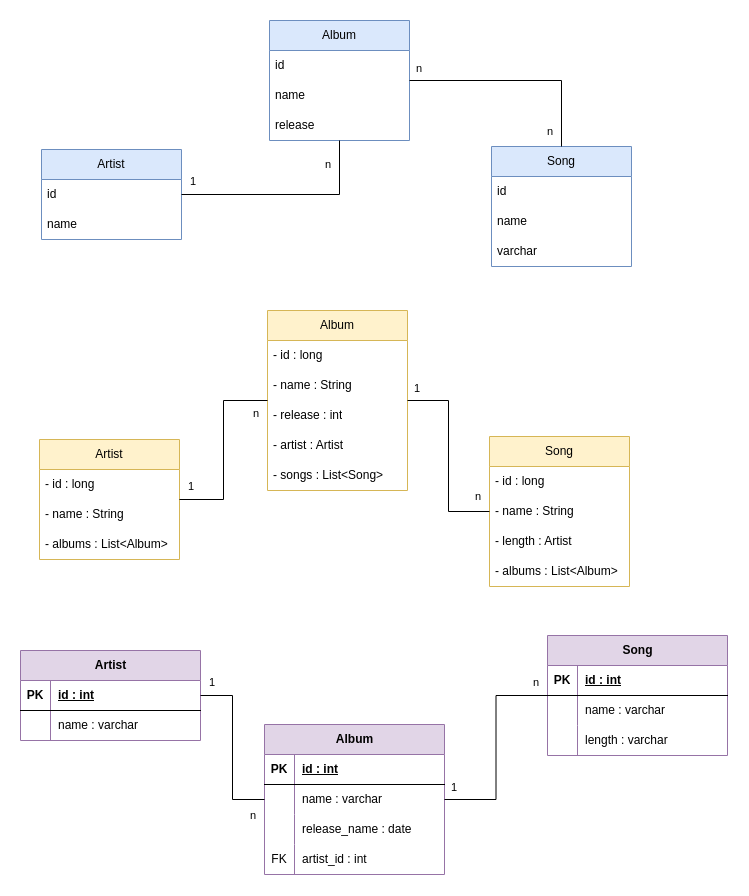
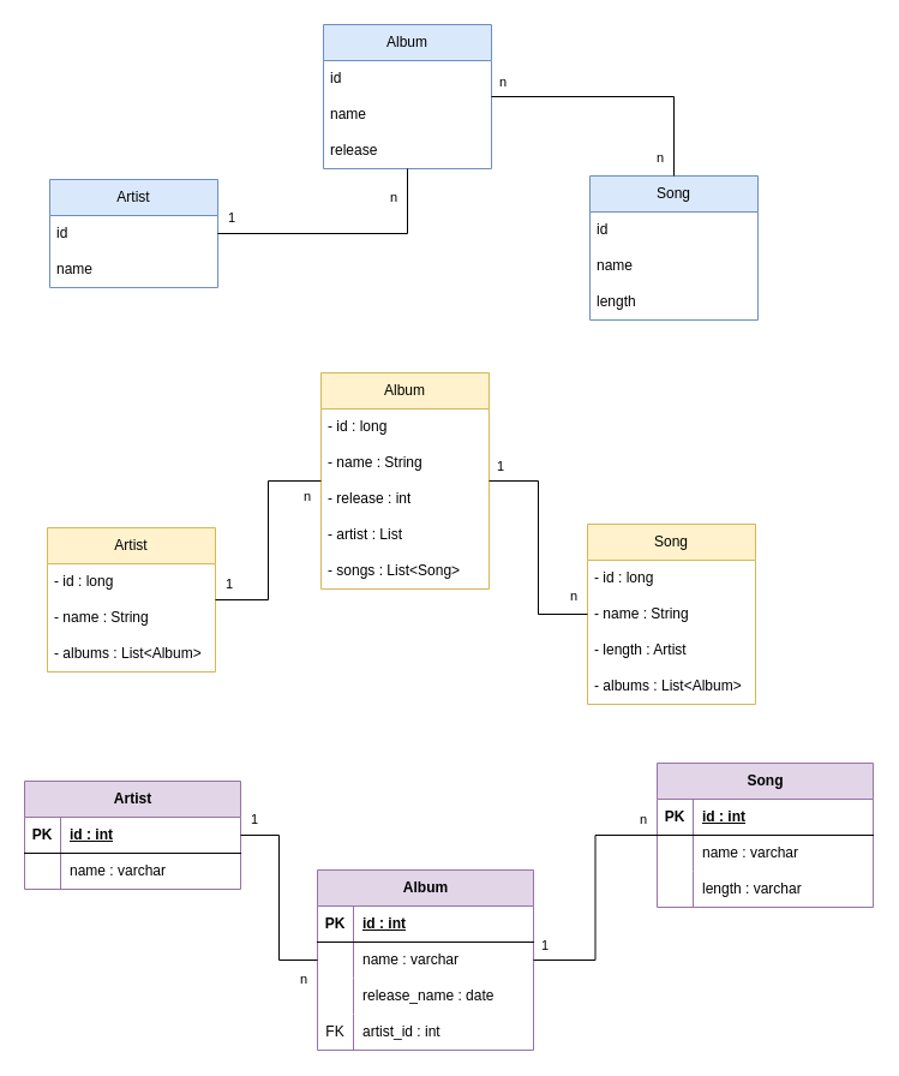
  <mxCell id="0" />
  <mxCell id="1" parent="0" />
  <mxCell id="2" value="Artist" style="swimlane;fontStyle=0;childLayout=stackLayout;horizontal=1;startSize=30;horizontalStack=0;resizeParent=1;resizeParentMax=0;resizeLast=0;collapsible=1;marginBottom=0;whiteSpace=wrap;html=1;fillColor=#dae8fc;strokeColor=#6c8ebf;" parent="1" vertex="1"><mxGeometry x="41" y="149" width="140" height="90" as="geometry" /></mxCell>
  <mxCell id="3" value="id" style="text;strokeColor=none;fillColor=none;align=left;verticalAlign=middle;spacingLeft=4;spacingRight=4;overflow=hidden;points=[[0,0.5],[1,0.5]];portConstraint=eastwest;rotatable=0;whiteSpace=wrap;html=1;" parent="2" vertex="1"><mxGeometry y="30" width="140" height="30" as="geometry" /></mxCell>
  <mxCell id="4" value="name" style="text;strokeColor=none;fillColor=none;align=left;verticalAlign=middle;spacingLeft=4;spacingRight=4;overflow=hidden;points=[[0,0.5],[1,0.5]];portConstraint=eastwest;rotatable=0;whiteSpace=wrap;html=1;" parent="2" vertex="1"><mxGeometry y="60" width="140" height="30" as="geometry" /></mxCell>
  <mxCell id="5" value="Album" style="swimlane;fontStyle=0;childLayout=stackLayout;horizontal=1;startSize=30;horizontalStack=0;resizeParent=1;resizeParentMax=0;resizeLast=0;collapsible=1;marginBottom=0;whiteSpace=wrap;html=1;fillColor=#dae8fc;strokeColor=#6c8ebf;" parent="1" vertex="1"><mxGeometry x="269" y="20" width="140" height="120" as="geometry" /></mxCell>
  <mxCell id="6" value="id" style="text;strokeColor=none;fillColor=none;align=left;verticalAlign=middle;spacingLeft=4;spacingRight=4;overflow=hidden;points=[[0,0.5],[1,0.5]];portConstraint=eastwest;rotatable=0;whiteSpace=wrap;html=1;" parent="5" vertex="1"><mxGeometry y="30" width="140" height="30" as="geometry" /></mxCell>
  <mxCell id="7" value="name" style="text;strokeColor=none;fillColor=none;align=left;verticalAlign=middle;spacingLeft=4;spacingRight=4;overflow=hidden;points=[[0,0.5],[1,0.5]];portConstraint=eastwest;rotatable=0;whiteSpace=wrap;html=1;" parent="5" vertex="1"><mxGeometry y="60" width="140" height="30" as="geometry" /></mxCell>
  <mxCell id="8" value="release" style="text;strokeColor=none;fillColor=none;align=left;verticalAlign=middle;spacingLeft=4;spacingRight=4;overflow=hidden;points=[[0,0.5],[1,0.5]];portConstraint=eastwest;rotatable=0;whiteSpace=wrap;html=1;" parent="5" vertex="1"><mxGeometry y="90" width="140" height="30" as="geometry" /></mxCell>
  <mxCell id="9" value="Song" style="swimlane;fontStyle=0;childLayout=stackLayout;horizontal=1;startSize=30;horizontalStack=0;resizeParent=1;resizeParentMax=0;resizeLast=0;collapsible=1;marginBottom=0;whiteSpace=wrap;html=1;fillColor=#dae8fc;strokeColor=#6c8ebf;" parent="1" vertex="1"><mxGeometry x="491" y="146" width="140" height="120" as="geometry" /></mxCell>
  <mxCell id="10" value="id" style="text;strokeColor=none;fillColor=none;align=left;verticalAlign=middle;spacingLeft=4;spacingRight=4;overflow=hidden;points=[[0,0.5],[1,0.5]];portConstraint=eastwest;rotatable=0;whiteSpace=wrap;html=1;" parent="9" vertex="1"><mxGeometry y="30" width="140" height="30" as="geometry" /></mxCell>
  <mxCell id="11" value="name" style="text;strokeColor=none;fillColor=none;align=left;verticalAlign=middle;spacingLeft=4;spacingRight=4;overflow=hidden;points=[[0,0.5],[1,0.5]];portConstraint=eastwest;rotatable=0;whiteSpace=wrap;html=1;" parent="9" vertex="1"><mxGeometry y="60" width="140" height="30" as="geometry" /></mxCell>
- <mxCell id="12" value="varchar" style="text;strokeColor=none;fillColor=none;align=left;verticalAlign=middle;spacingLeft=4;spacingRight=4;overflow=hidden;points=[[0,0.5],[1,0.5]];portConstraint=eastwest;rotatable=0;whiteSpace=wrap;html=1;" parent="9" vertex="1"><mxGeometry y="90" width="140" height="30" as="geometry" /></mxCell>
+ <mxCell id="12" value="length" style="text;strokeColor=none;fillColor=none;align=left;verticalAlign=middle;spacingLeft=4;spacingRight=4;overflow=hidden;points=[[0,0.5],[1,0.5]];portConstraint=eastwest;rotatable=0;whiteSpace=wrap;html=1;" parent="9" vertex="1"><mxGeometry y="90" width="140" height="30" as="geometry" /></mxCell>
  <mxCell id="13" value="" style="endArrow=none;html=1;rounded=0;edgeStyle=orthogonalEdgeStyle;endFill=0;" parent="1" source="2" target="5" edge="1"><mxGeometry relative="1" as="geometry"><mxPoint x="224" y="416" as="sourcePoint" /><mxPoint x="384" y="416" as="targetPoint" /></mxGeometry></mxCell>
  <mxCell id="14" value="1" style="edgeLabel;resizable=0;html=1;align=left;verticalAlign=bottom;" parent="13" connectable="0" vertex="1"><mxGeometry x="-1" relative="1" as="geometry"><mxPoint x="7" y="-5" as="offset" /></mxGeometry></mxCell>
  <mxCell id="15" value="n" style="edgeLabel;resizable=0;html=1;align=right;verticalAlign=bottom;" parent="13" connectable="0" vertex="1"><mxGeometry x="1" relative="1" as="geometry"><mxPoint x="-8" y="32" as="offset" /></mxGeometry></mxCell>
  <mxCell id="16" value="" style="endArrow=none;html=1;rounded=0;edgeStyle=orthogonalEdgeStyle;endFill=0;" parent="1" source="5" target="9" edge="1"><mxGeometry relative="1" as="geometry"><mxPoint x="234" y="426" as="sourcePoint" /><mxPoint x="394" y="426" as="targetPoint" /></mxGeometry></mxCell>
  <mxCell id="17" value="n" style="edgeLabel;resizable=0;html=1;align=left;verticalAlign=bottom;" parent="16" connectable="0" vertex="1"><mxGeometry x="-1" relative="1" as="geometry"><mxPoint x="5" y="-4" as="offset" /></mxGeometry></mxCell>
  <mxCell id="18" value="n" style="edgeLabel;resizable=0;html=1;align=right;verticalAlign=bottom;" parent="16" connectable="0" vertex="1"><mxGeometry x="1" relative="1" as="geometry"><mxPoint x="-8" y="-7" as="offset" /></mxGeometry></mxCell>
  <mxCell id="19" value="Artist" style="swimlane;fontStyle=0;childLayout=stackLayout;horizontal=1;startSize=30;horizontalStack=0;resizeParent=1;resizeParentMax=0;resizeLast=0;collapsible=1;marginBottom=0;whiteSpace=wrap;html=1;fillColor=#fff2cc;strokeColor=#d6b656;" parent="1" vertex="1"><mxGeometry x="39" y="439" width="140" height="120" as="geometry" /></mxCell>
  <mxCell id="20" value="- id : long" style="text;strokeColor=none;fillColor=none;align=left;verticalAlign=middle;spacingLeft=4;spacingRight=4;overflow=hidden;points=[[0,0.5],[1,0.5]];portConstraint=eastwest;rotatable=0;whiteSpace=wrap;html=1;" parent="19" vertex="1"><mxGeometry y="30" width="140" height="30" as="geometry" /></mxCell>
  <mxCell id="21" value="- name : String" style="text;strokeColor=none;fillColor=none;align=left;verticalAlign=middle;spacingLeft=4;spacingRight=4;overflow=hidden;points=[[0,0.5],[1,0.5]];portConstraint=eastwest;rotatable=0;whiteSpace=wrap;html=1;" parent="19" vertex="1"><mxGeometry y="60" width="140" height="30" as="geometry" /></mxCell>
  <mxCell id="22" value="- albums : List&amp;lt;Album&amp;gt;" style="text;strokeColor=none;fillColor=none;align=left;verticalAlign=middle;spacingLeft=4;spacingRight=4;overflow=hidden;points=[[0,0.5],[1,0.5]];portConstraint=eastwest;rotatable=0;whiteSpace=wrap;html=1;" parent="19" vertex="1"><mxGeometry y="90" width="140" height="30" as="geometry" /></mxCell>
  <mxCell id="23" value="Album" style="swimlane;fontStyle=0;childLayout=stackLayout;horizontal=1;startSize=30;horizontalStack=0;resizeParent=1;resizeParentMax=0;resizeLast=0;collapsible=1;marginBottom=0;whiteSpace=wrap;html=1;fillColor=#fff2cc;strokeColor=#d6b656;" parent="1" vertex="1"><mxGeometry x="267" y="310" width="140" height="180" as="geometry" /></mxCell>
  <mxCell id="24" value="- id : long" style="text;strokeColor=none;fillColor=none;align=left;verticalAlign=middle;spacingLeft=4;spacingRight=4;overflow=hidden;points=[[0,0.5],[1,0.5]];portConstraint=eastwest;rotatable=0;whiteSpace=wrap;html=1;" parent="23" vertex="1"><mxGeometry y="30" width="140" height="30" as="geometry" /></mxCell>
  <mxCell id="25" value="- name : String" style="text;strokeColor=none;fillColor=none;align=left;verticalAlign=middle;spacingLeft=4;spacingRight=4;overflow=hidden;points=[[0,0.5],[1,0.5]];portConstraint=eastwest;rotatable=0;whiteSpace=wrap;html=1;" parent="23" vertex="1"><mxGeometry y="60" width="140" height="30" as="geometry" /></mxCell>
  <mxCell id="26" value="- release : int" style="text;strokeColor=none;fillColor=none;align=left;verticalAlign=middle;spacingLeft=4;spacingRight=4;overflow=hidden;points=[[0,0.5],[1,0.5]];portConstraint=eastwest;rotatable=0;whiteSpace=wrap;html=1;" parent="23" vertex="1"><mxGeometry y="90" width="140" height="30" as="geometry" /></mxCell>
- <mxCell id="27" value="- artist : Artist" style="text;strokeColor=none;fillColor=none;align=left;verticalAlign=middle;spacingLeft=4;spacingRight=4;overflow=hidden;points=[[0,0.5],[1,0.5]];portConstraint=eastwest;rotatable=0;whiteSpace=wrap;html=1;" parent="23" vertex="1"><mxGeometry y="120" width="140" height="30" as="geometry" /></mxCell>
+ <mxCell id="27" value="- artist : List" style="text;strokeColor=none;fillColor=none;align=left;verticalAlign=middle;spacingLeft=4;spacingRight=4;overflow=hidden;points=[[0,0.5],[1,0.5]];portConstraint=eastwest;rotatable=0;whiteSpace=wrap;html=1;" parent="23" vertex="1"><mxGeometry y="120" width="140" height="30" as="geometry" /></mxCell>
  <mxCell id="28" value="- songs : List&amp;lt;Song&amp;gt;" style="text;strokeColor=none;fillColor=none;align=left;verticalAlign=middle;spacingLeft=4;spacingRight=4;overflow=hidden;points=[[0,0.5],[1,0.5]];portConstraint=eastwest;rotatable=0;whiteSpace=wrap;html=1;" parent="23" vertex="1"><mxGeometry y="150" width="140" height="30" as="geometry" /></mxCell>
  <mxCell id="29" value="Song" style="swimlane;fontStyle=0;childLayout=stackLayout;horizontal=1;startSize=30;horizontalStack=0;resizeParent=1;resizeParentMax=0;resizeLast=0;collapsible=1;marginBottom=0;whiteSpace=wrap;html=1;fillColor=#fff2cc;strokeColor=#d6b656;" parent="1" vertex="1"><mxGeometry x="489" y="436" width="140" height="150" as="geometry" /></mxCell>
  <mxCell id="30" value="- id : long" style="text;strokeColor=none;fillColor=none;align=left;verticalAlign=middle;spacingLeft=4;spacingRight=4;overflow=hidden;points=[[0,0.5],[1,0.5]];portConstraint=eastwest;rotatable=0;whiteSpace=wrap;html=1;" parent="29" vertex="1"><mxGeometry y="30" width="140" height="30" as="geometry" /></mxCell>
  <mxCell id="31" value="- name : String" style="text;strokeColor=none;fillColor=none;align=left;verticalAlign=middle;spacingLeft=4;spacingRight=4;overflow=hidden;points=[[0,0.5],[1,0.5]];portConstraint=eastwest;rotatable=0;whiteSpace=wrap;html=1;" parent="29" vertex="1"><mxGeometry y="60" width="140" height="30" as="geometry" /></mxCell>
  <mxCell id="32" value="- length : Artist" style="text;strokeColor=none;fillColor=none;align=left;verticalAlign=middle;spacingLeft=4;spacingRight=4;overflow=hidden;points=[[0,0.5],[1,0.5]];portConstraint=eastwest;rotatable=0;whiteSpace=wrap;html=1;" parent="29" vertex="1"><mxGeometry y="90" width="140" height="30" as="geometry" /></mxCell>
  <mxCell id="33" value="- albums : List&amp;lt;Album&amp;gt;" style="text;strokeColor=none;fillColor=none;align=left;verticalAlign=middle;spacingLeft=4;spacingRight=4;overflow=hidden;points=[[0,0.5],[1,0.5]];portConstraint=eastwest;rotatable=0;whiteSpace=wrap;html=1;" parent="29" vertex="1"><mxGeometry y="120" width="140" height="30" as="geometry" /></mxCell>
  <mxCell id="34" value="" style="endArrow=none;html=1;rounded=0;edgeStyle=orthogonalEdgeStyle;endFill=0;" parent="1" source="19" target="23" edge="1"><mxGeometry relative="1" as="geometry"><mxPoint x="222" y="706" as="sourcePoint" /><mxPoint x="382" y="706" as="targetPoint" /></mxGeometry></mxCell>
  <mxCell id="35" value="1" style="edgeLabel;resizable=0;html=1;align=left;verticalAlign=bottom;" parent="34" connectable="0" vertex="1"><mxGeometry x="-1" relative="1" as="geometry"><mxPoint x="7" y="-5" as="offset" /></mxGeometry></mxCell>
  <mxCell id="36" value="n" style="edgeLabel;resizable=0;html=1;align=right;verticalAlign=bottom;" parent="34" connectable="0" vertex="1"><mxGeometry x="1" relative="1" as="geometry"><mxPoint x="-8" y="21" as="offset" /></mxGeometry></mxCell>
  <mxCell id="37" value="" style="endArrow=none;html=1;rounded=0;edgeStyle=orthogonalEdgeStyle;endFill=0;" parent="1" source="23" target="29" edge="1"><mxGeometry relative="1" as="geometry"><mxPoint x="232" y="716" as="sourcePoint" /><mxPoint x="392" y="716" as="targetPoint" /></mxGeometry></mxCell>
  <mxCell id="38" value="1" style="edgeLabel;resizable=0;html=1;align=left;verticalAlign=bottom;" parent="37" connectable="0" vertex="1"><mxGeometry x="-1" relative="1" as="geometry"><mxPoint x="5" y="-4" as="offset" /></mxGeometry></mxCell>
  <mxCell id="39" value="n" style="edgeLabel;resizable=0;html=1;align=right;verticalAlign=bottom;" parent="37" connectable="0" vertex="1"><mxGeometry x="1" relative="1" as="geometry"><mxPoint x="-8" y="-7" as="offset" /></mxGeometry></mxCell>
  <mxCell id="40" value="Artist" style="shape=table;startSize=30;container=1;collapsible=1;childLayout=tableLayout;fixedRows=1;rowLines=0;fontStyle=1;align=center;resizeLast=1;html=1;fillColor=#e1d5e7;strokeColor=#9673a6;" parent="1" vertex="1"><mxGeometry x="20" y="650" width="180" height="90" as="geometry" /></mxCell>
  <mxCell id="41" value="" style="shape=tableRow;horizontal=0;startSize=0;swimlaneHead=0;swimlaneBody=0;fillColor=none;collapsible=0;dropTarget=0;points=[[0,0.5],[1,0.5]];portConstraint=eastwest;top=0;left=0;right=0;bottom=1;" parent="40" vertex="1"><mxGeometry y="30" width="180" height="30" as="geometry" /></mxCell>
  <mxCell id="42" value="PK" style="shape=partialRectangle;connectable=0;fillColor=none;top=0;left=0;bottom=0;right=0;fontStyle=1;overflow=hidden;whiteSpace=wrap;html=1;" parent="41" vertex="1"><mxGeometry width="30" height="30" as="geometry"><mxRectangle width="30" height="30" as="alternateBounds" /></mxGeometry></mxCell>
  <mxCell id="43" value="id : int" style="shape=partialRectangle;connectable=0;fillColor=none;top=0;left=0;bottom=0;right=0;align=left;spacingLeft=6;fontStyle=5;overflow=hidden;whiteSpace=wrap;html=1;" parent="41" vertex="1"><mxGeometry x="30" width="150" height="30" as="geometry"><mxRectangle width="150" height="30" as="alternateBounds" /></mxGeometry></mxCell>
  <mxCell id="44" value="" style="shape=tableRow;horizontal=0;startSize=0;swimlaneHead=0;swimlaneBody=0;fillColor=none;collapsible=0;dropTarget=0;points=[[0,0.5],[1,0.5]];portConstraint=eastwest;top=0;left=0;right=0;bottom=0;" parent="40" vertex="1"><mxGeometry y="60" width="180" height="30" as="geometry" /></mxCell>
  <mxCell id="45" value="" style="shape=partialRectangle;connectable=0;fillColor=none;top=0;left=0;bottom=0;right=0;editable=1;overflow=hidden;whiteSpace=wrap;html=1;" parent="44" vertex="1"><mxGeometry width="30" height="30" as="geometry"><mxRectangle width="30" height="30" as="alternateBounds" /></mxGeometry></mxCell>
  <mxCell id="46" value="name : varchar" style="shape=partialRectangle;connectable=0;fillColor=none;top=0;left=0;bottom=0;right=0;align=left;spacingLeft=6;overflow=hidden;whiteSpace=wrap;html=1;" parent="44" vertex="1"><mxGeometry x="30" width="150" height="30" as="geometry"><mxRectangle width="150" height="30" as="alternateBounds" /></mxGeometry></mxCell>
  <mxCell id="47" value="Album" style="shape=table;startSize=30;container=1;collapsible=1;childLayout=tableLayout;fixedRows=1;rowLines=0;fontStyle=1;align=center;resizeLast=1;html=1;fillColor=#e1d5e7;strokeColor=#9673a6;" parent="1" vertex="1"><mxGeometry x="264" y="724" width="180" height="150" as="geometry" /></mxCell>
  <mxCell id="48" value="" style="shape=tableRow;horizontal=0;startSize=0;swimlaneHead=0;swimlaneBody=0;fillColor=none;collapsible=0;dropTarget=0;points=[[0,0.5],[1,0.5]];portConstraint=eastwest;top=0;left=0;right=0;bottom=1;" parent="47" vertex="1"><mxGeometry y="30" width="180" height="30" as="geometry" /></mxCell>
  <mxCell id="49" value="PK" style="shape=partialRectangle;connectable=0;fillColor=none;top=0;left=0;bottom=0;right=0;fontStyle=1;overflow=hidden;whiteSpace=wrap;html=1;" parent="48" vertex="1"><mxGeometry width="30" height="30" as="geometry"><mxRectangle width="30" height="30" as="alternateBounds" /></mxGeometry></mxCell>
  <mxCell id="50" value="id : int" style="shape=partialRectangle;connectable=0;fillColor=none;top=0;left=0;bottom=0;right=0;align=left;spacingLeft=6;fontStyle=5;overflow=hidden;whiteSpace=wrap;html=1;" parent="48" vertex="1"><mxGeometry x="30" width="150" height="30" as="geometry"><mxRectangle width="150" height="30" as="alternateBounds" /></mxGeometry></mxCell>
  <mxCell id="51" value="" style="shape=tableRow;horizontal=0;startSize=0;swimlaneHead=0;swimlaneBody=0;fillColor=none;collapsible=0;dropTarget=0;points=[[0,0.5],[1,0.5]];portConstraint=eastwest;top=0;left=0;right=0;bottom=0;" parent="47" vertex="1"><mxGeometry y="60" width="180" height="30" as="geometry" /></mxCell>
  <mxCell id="52" value="" style="shape=partialRectangle;connectable=0;fillColor=none;top=0;left=0;bottom=0;right=0;editable=1;overflow=hidden;whiteSpace=wrap;html=1;" parent="51" vertex="1"><mxGeometry width="30" height="30" as="geometry"><mxRectangle width="30" height="30" as="alternateBounds" /></mxGeometry></mxCell>
  <mxCell id="53" value="name : varchar" style="shape=partialRectangle;connectable=0;fillColor=none;top=0;left=0;bottom=0;right=0;align=left;spacingLeft=6;overflow=hidden;whiteSpace=wrap;html=1;" parent="51" vertex="1"><mxGeometry x="30" width="150" height="30" as="geometry"><mxRectangle width="150" height="30" as="alternateBounds" /></mxGeometry></mxCell>
  <mxCell id="54" value="" style="shape=tableRow;horizontal=0;startSize=0;swimlaneHead=0;swimlaneBody=0;fillColor=none;collapsible=0;dropTarget=0;points=[[0,0.5],[1,0.5]];portConstraint=eastwest;top=0;left=0;right=0;bottom=0;" parent="47" vertex="1"><mxGeometry y="90" width="180" height="30" as="geometry" /></mxCell>
  <mxCell id="55" value="" style="shape=partialRectangle;connectable=0;fillColor=none;top=0;left=0;bottom=0;right=0;editable=1;overflow=hidden;whiteSpace=wrap;html=1;" parent="54" vertex="1"><mxGeometry width="30" height="30" as="geometry"><mxRectangle width="30" height="30" as="alternateBounds" /></mxGeometry></mxCell>
  <mxCell id="56" value="release_name : date" style="shape=partialRectangle;connectable=0;fillColor=none;top=0;left=0;bottom=0;right=0;align=left;spacingLeft=6;overflow=hidden;whiteSpace=wrap;html=1;" parent="54" vertex="1"><mxGeometry x="30" width="150" height="30" as="geometry"><mxRectangle width="150" height="30" as="alternateBounds" /></mxGeometry></mxCell>
  <mxCell id="57" value="" style="shape=tableRow;horizontal=0;startSize=0;swimlaneHead=0;swimlaneBody=0;fillColor=none;collapsible=0;dropTarget=0;points=[[0,0.5],[1,0.5]];portConstraint=eastwest;top=0;left=0;right=0;bottom=0;" parent="47" vertex="1"><mxGeometry y="120" width="180" height="30" as="geometry" /></mxCell>
  <mxCell id="58" value="FK" style="shape=partialRectangle;connectable=0;fillColor=none;top=0;left=0;bottom=0;right=0;editable=1;overflow=hidden;whiteSpace=wrap;html=1;" parent="57" vertex="1"><mxGeometry width="30" height="30" as="geometry"><mxRectangle width="30" height="30" as="alternateBounds" /></mxGeometry></mxCell>
  <mxCell id="59" value="artist_id : int" style="shape=partialRectangle;connectable=0;fillColor=none;top=0;left=0;bottom=0;right=0;align=left;spacingLeft=6;overflow=hidden;whiteSpace=wrap;html=1;" parent="57" vertex="1"><mxGeometry x="30" width="150" height="30" as="geometry"><mxRectangle width="150" height="30" as="alternateBounds" /></mxGeometry></mxCell>
  <mxCell id="60" value="Song" style="shape=table;startSize=30;container=1;collapsible=1;childLayout=tableLayout;fixedRows=1;rowLines=0;fontStyle=1;align=center;resizeLast=1;html=1;fillColor=#e1d5e7;strokeColor=#9673a6;" parent="1" vertex="1"><mxGeometry x="547" y="635" width="180" height="120" as="geometry" /></mxCell>
  <mxCell id="61" value="" style="shape=tableRow;horizontal=0;startSize=0;swimlaneHead=0;swimlaneBody=0;fillColor=none;collapsible=0;dropTarget=0;points=[[0,0.5],[1,0.5]];portConstraint=eastwest;top=0;left=0;right=0;bottom=1;" parent="60" vertex="1"><mxGeometry y="30" width="180" height="30" as="geometry" /></mxCell>
  <mxCell id="62" value="PK" style="shape=partialRectangle;connectable=0;fillColor=none;top=0;left=0;bottom=0;right=0;fontStyle=1;overflow=hidden;whiteSpace=wrap;html=1;" parent="61" vertex="1"><mxGeometry width="30" height="30" as="geometry"><mxRectangle width="30" height="30" as="alternateBounds" /></mxGeometry></mxCell>
  <mxCell id="63" value="id : int" style="shape=partialRectangle;connectable=0;fillColor=none;top=0;left=0;bottom=0;right=0;align=left;spacingLeft=6;fontStyle=5;overflow=hidden;whiteSpace=wrap;html=1;" parent="61" vertex="1"><mxGeometry x="30" width="150" height="30" as="geometry"><mxRectangle width="150" height="30" as="alternateBounds" /></mxGeometry></mxCell>
  <mxCell id="64" value="" style="shape=tableRow;horizontal=0;startSize=0;swimlaneHead=0;swimlaneBody=0;fillColor=none;collapsible=0;dropTarget=0;points=[[0,0.5],[1,0.5]];portConstraint=eastwest;top=0;left=0;right=0;bottom=0;" parent="60" vertex="1"><mxGeometry y="60" width="180" height="30" as="geometry" /></mxCell>
  <mxCell id="65" value="" style="shape=partialRectangle;connectable=0;fillColor=none;top=0;left=0;bottom=0;right=0;editable=1;overflow=hidden;whiteSpace=wrap;html=1;" parent="64" vertex="1"><mxGeometry width="30" height="30" as="geometry"><mxRectangle width="30" height="30" as="alternateBounds" /></mxGeometry></mxCell>
  <mxCell id="66" value="name : varchar" style="shape=partialRectangle;connectable=0;fillColor=none;top=0;left=0;bottom=0;right=0;align=left;spacingLeft=6;overflow=hidden;whiteSpace=wrap;html=1;" parent="64" vertex="1"><mxGeometry x="30" width="150" height="30" as="geometry"><mxRectangle width="150" height="30" as="alternateBounds" /></mxGeometry></mxCell>
  <mxCell id="67" value="" style="shape=tableRow;horizontal=0;startSize=0;swimlaneHead=0;swimlaneBody=0;fillColor=none;collapsible=0;dropTarget=0;points=[[0,0.5],[1,0.5]];portConstraint=eastwest;top=0;left=0;right=0;bottom=0;" parent="60" vertex="1"><mxGeometry y="90" width="180" height="30" as="geometry" /></mxCell>
  <mxCell id="68" value="" style="shape=partialRectangle;connectable=0;fillColor=none;top=0;left=0;bottom=0;right=0;editable=1;overflow=hidden;whiteSpace=wrap;html=1;" parent="67" vertex="1"><mxGeometry width="30" height="30" as="geometry"><mxRectangle width="30" height="30" as="alternateBounds" /></mxGeometry></mxCell>
  <mxCell id="69" value="length : varchar" style="shape=partialRectangle;connectable=0;fillColor=none;top=0;left=0;bottom=0;right=0;align=left;spacingLeft=6;overflow=hidden;whiteSpace=wrap;html=1;" parent="67" vertex="1"><mxGeometry x="30" width="150" height="30" as="geometry"><mxRectangle width="150" height="30" as="alternateBounds" /></mxGeometry></mxCell>
  <mxCell id="70" value="" style="endArrow=none;html=1;rounded=0;edgeStyle=orthogonalEdgeStyle;endFill=0;" parent="1" source="40" target="47" edge="1"><mxGeometry relative="1" as="geometry"><mxPoint x="194" y="469" as="sourcePoint" /><mxPoint x="282" y="370" as="targetPoint" /></mxGeometry></mxCell>
  <mxCell id="71" value="1" style="edgeLabel;resizable=0;html=1;align=left;verticalAlign=bottom;" parent="70" connectable="0" vertex="1"><mxGeometry x="-1" relative="1" as="geometry"><mxPoint x="7" y="-5" as="offset" /></mxGeometry></mxCell>
  <mxCell id="72" value="n" style="edgeLabel;resizable=0;html=1;align=right;verticalAlign=bottom;" parent="70" connectable="0" vertex="1"><mxGeometry x="1" relative="1" as="geometry"><mxPoint x="-8" y="24" as="offset" /></mxGeometry></mxCell>
  <mxCell id="73" value="" style="endArrow=none;html=1;rounded=0;edgeStyle=orthogonalEdgeStyle;endFill=0;" parent="1" source="60" target="47" edge="1"><mxGeometry relative="1" as="geometry"><mxPoint x="576" y="912" as="sourcePoint" /><mxPoint x="739" y="854" as="targetPoint" /></mxGeometry></mxCell>
  <mxCell id="74" value="n" style="edgeLabel;resizable=0;html=1;align=left;verticalAlign=bottom;" parent="73" connectable="0" vertex="1"><mxGeometry x="-1" relative="1" as="geometry"><mxPoint x="-16" y="-5" as="offset" /></mxGeometry></mxCell>
  <mxCell id="75" value="1" style="edgeLabel;resizable=0;html=1;align=right;verticalAlign=bottom;" parent="73" connectable="0" vertex="1"><mxGeometry x="1" relative="1" as="geometry"><mxPoint x="13" y="-4" as="offset" /></mxGeometry></mxCell>
